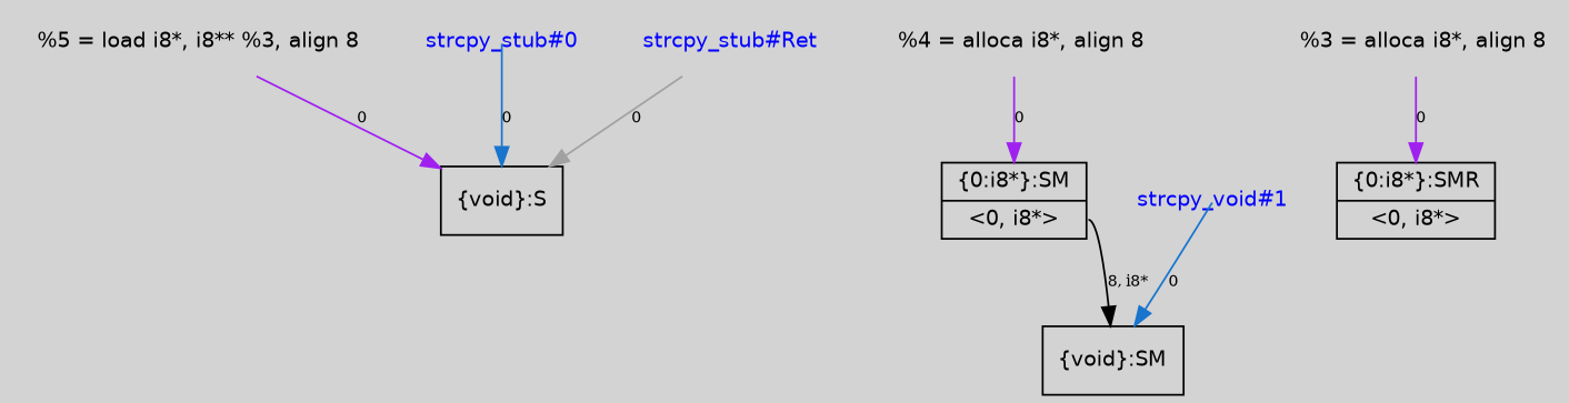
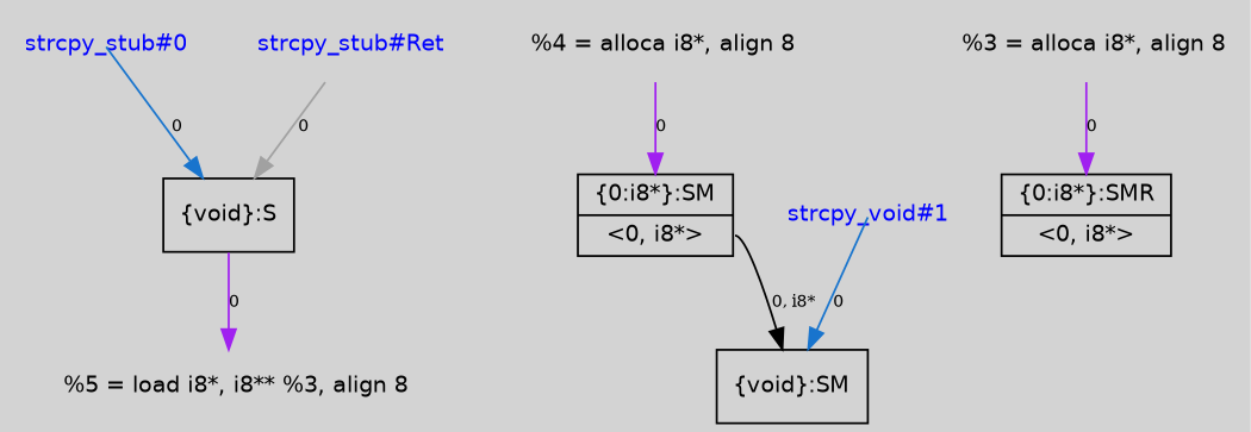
  digraph {
    bgcolor=lightgray
    fontname=Helvetica
    node [fontname=Helvetica fontsize=11 shape=plaintext]
    edge [arrowtail=tee fontsize=8 color=purple]
    n1 [label="{\{void\}:S}" shape=record]
    n2 [label="{\{void\}:SM}" shape=record]
    n3 [label="{\{0:i8*\}:SMR|{<s0>\<0, i8*\>}}" shape=record]
    n4 [label="{\{0:i8*\}:SM|{<s0>\<0, i8*\>}}" shape=record]
    n5 [label="  %3 = alloca i8*, align 8"]
    n6 [label="  %4 = alloca i8*, align 8"]
    n7 [label="  %5 = load i8*, i8** %3, align 8"]
    n8 [fontcolor=blue label="strcpy_void#1"]
    n9 [fontcolor=blue label="strcpy_stub#0"]
    n10 [fontcolor=blue label="strcpy_stub#Ret"]
-   n4 -> n2 [label="8, i8*" tailport=s0 color=""]
+   n4 -> n2 [label="0, i8*" tailport=s0 color=""]
    n5 -> n3 [label=0]
    n6 -> n4 [label=0]
-   n7 -> n1 [label=0]
+   n1 -> n7 [label=0]
    n8 -> n2 [color=dodgerblue3 label=0 tailclip=false arrowtail=""]
    n9 -> n1 [color=dodgerblue3 label=0 tailclip=false arrowtail=""]
    n10 -> n1 [color=gray63 label=0]
  }
